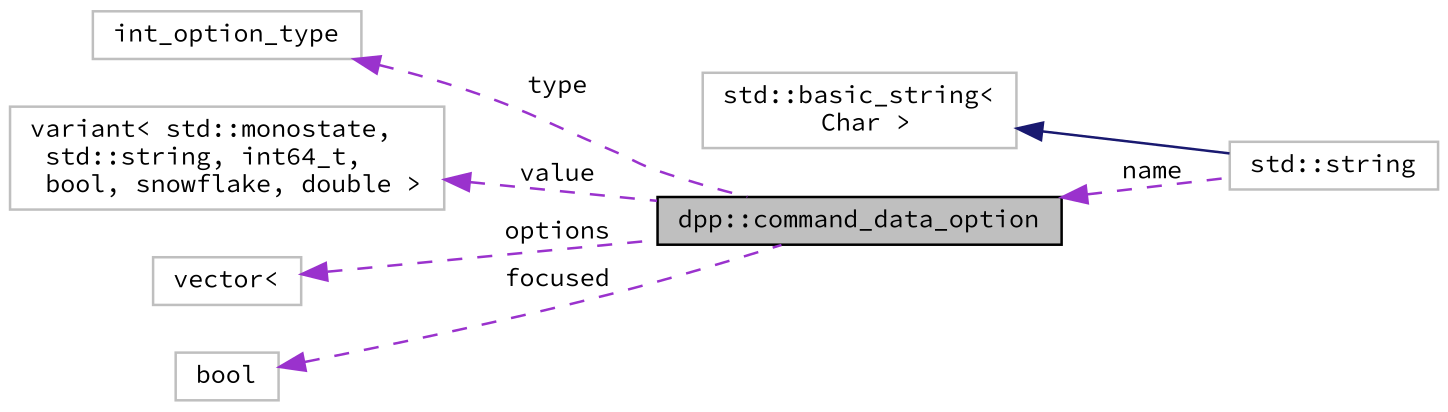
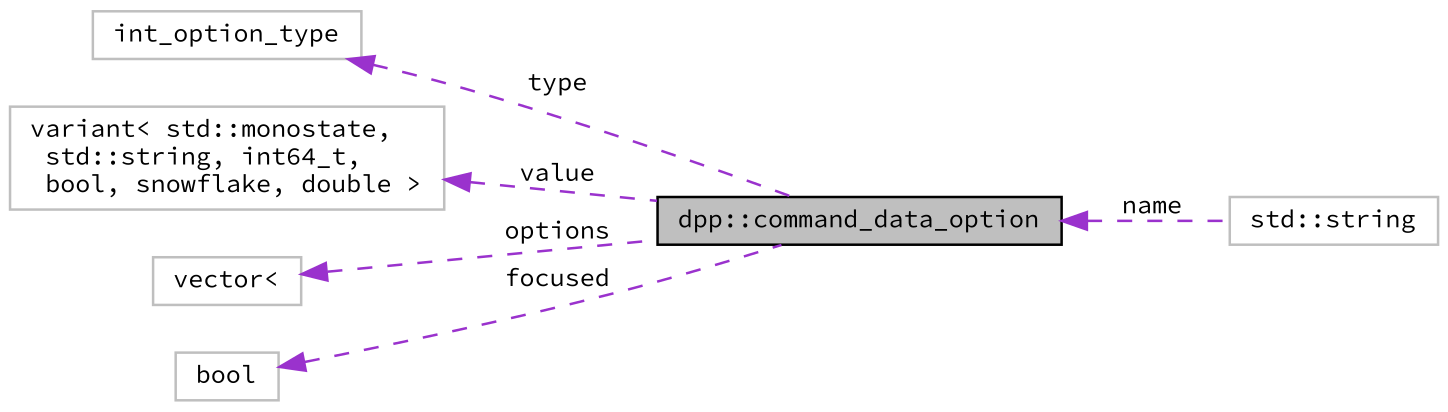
  digraph {
    fontname="Source Code Pro"
    rankdir=LR
    node [color=grey75 fontname="Source Code Pro" fontsize=10 shape=record]
    edge [color=darkorchid3 dir=back fontname="Source Code Pro" fontsize=10 labelfontname=Helvetica labelfontsize=10 style=dashed]
    n1 [color=black fillcolor=grey75 fontcolor=black height=0.2 label="dpp::command_data_option" style=filled width=0.4]
    n2 [height=0.2 label="std::string" width=0.4]
-   n3 [height=0.2 label="std::basic_string\<\l Char \>" width=0.4]
    n4 [height=0.2 label=int_option_type width=0.4]
    n5 [height=0.2 label="variant\< std::monostate,\l std::string, int64_t,\l bool, snowflake, double \>" width=0.4]
    n6 [height=0.2 label="vector\<" width=0.4]
    n7 [height=0.2 label=bool width=0.4]
    n1 -> n2 [label=" name"]
-   n3 -> n2 [color=midnightblue style=solid]
    n4 -> n1 [label=" type"]
    n5 -> n1 [label=" value"]
    n6 -> n1 [label=" options"]
    n7 -> n1 [label=" focused"]
  }
